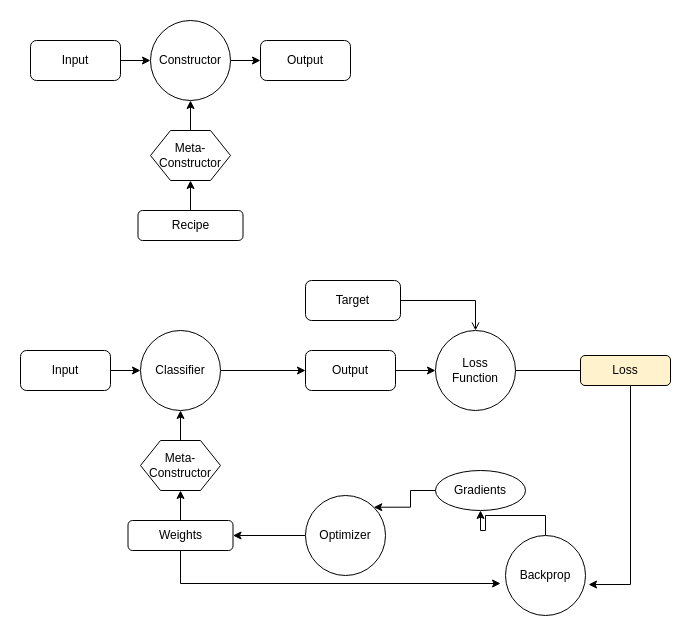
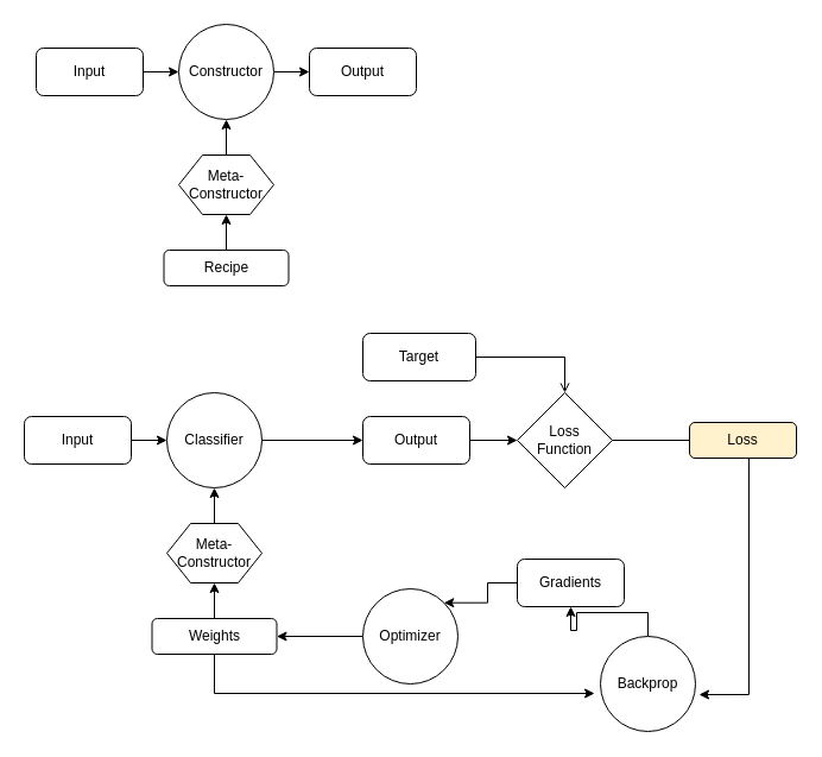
  <mxCell id="0" />
  <mxCell id="1" parent="0" />
  <mxCell id="2" value="" style="edgeStyle=orthogonalEdgeStyle;rounded=0;orthogonalLoop=1;jettySize=auto;html=1;" edge="1" parent="1" source="3" target="10"><mxGeometry relative="1" as="geometry" /></mxCell>
  <mxCell id="3" value="Constructor" style="ellipse;whiteSpace=wrap;html=1;aspect=fixed;" vertex="1" parent="1"><mxGeometry x="150" y="20" width="80" height="80" as="geometry" /></mxCell>
  <mxCell id="4" value="" style="edgeStyle=orthogonalEdgeStyle;rounded=0;orthogonalLoop=1;jettySize=auto;html=1;" edge="1" parent="1" source="5" target="7"><mxGeometry relative="1" as="geometry" /></mxCell>
  <mxCell id="5" value="Recipe" style="rounded=1;whiteSpace=wrap;html=1;" vertex="1" parent="1"><mxGeometry x="137.5" y="210" width="105" height="30" as="geometry" /></mxCell>
  <mxCell id="6" value="" style="edgeStyle=orthogonalEdgeStyle;rounded=0;orthogonalLoop=1;jettySize=auto;html=1;" edge="1" parent="1" source="7" target="3"><mxGeometry relative="1" as="geometry" /></mxCell>
  <mxCell id="7" value="Meta-Constructor" style="shape=hexagon;perimeter=hexagonPerimeter2;whiteSpace=wrap;html=1;" vertex="1" parent="1"><mxGeometry x="150" y="130" width="80" height="50" as="geometry" /></mxCell>
  <mxCell id="8" value="" style="edgeStyle=orthogonalEdgeStyle;rounded=0;orthogonalLoop=1;jettySize=auto;html=1;" edge="1" parent="1" source="9" target="3"><mxGeometry relative="1" as="geometry" /></mxCell>
  <mxCell id="9" value="Input" style="rounded=1;whiteSpace=wrap;html=1;" vertex="1" parent="1"><mxGeometry x="30" y="40" width="90" height="40" as="geometry" /></mxCell>
  <mxCell id="10" value="Output" style="rounded=1;whiteSpace=wrap;html=1;" vertex="1" parent="1"><mxGeometry x="260" y="40" width="90" height="40" as="geometry" /></mxCell>
  <mxCell id="11" value="" style="edgeStyle=orthogonalEdgeStyle;rounded=0;orthogonalLoop=1;jettySize=auto;html=1;" edge="1" parent="1" source="12" target="21"><mxGeometry relative="1" as="geometry" /></mxCell>
  <mxCell id="12" value="Classifier" style="ellipse;whiteSpace=wrap;html=1;aspect=fixed;" vertex="1" parent="1"><mxGeometry x="140" y="330" width="80" height="80" as="geometry" /></mxCell>
  <mxCell id="13" value="" style="edgeStyle=orthogonalEdgeStyle;rounded=0;orthogonalLoop=1;jettySize=auto;html=1;" edge="1" parent="1" source="15" target="17"><mxGeometry relative="1" as="geometry" /></mxCell>
  <mxCell id="14" value="" style="edgeStyle=orthogonalEdgeStyle;rounded=0;orthogonalLoop=1;jettySize=auto;html=1;entryX=-0.062;entryY=0.6;entryDx=0;entryDy=0;entryPerimeter=0;" edge="1" parent="1" source="15" target="27"><mxGeometry relative="1" as="geometry"><mxPoint x="180" y="630" as="targetPoint" /><Array as="points"><mxPoint x="180" y="583" /></Array></mxGeometry></mxCell>
  <mxCell id="15" value="Weights" style="rounded=1;whiteSpace=wrap;html=1;" vertex="1" parent="1"><mxGeometry x="127.5" y="520" width="105" height="30" as="geometry" /></mxCell>
  <mxCell id="16" value="" style="edgeStyle=orthogonalEdgeStyle;rounded=0;orthogonalLoop=1;jettySize=auto;html=1;" edge="1" parent="1" source="17" target="12"><mxGeometry relative="1" as="geometry" /></mxCell>
  <mxCell id="17" value="Meta-Constructor" style="shape=hexagon;perimeter=hexagonPerimeter2;whiteSpace=wrap;html=1;" vertex="1" parent="1"><mxGeometry x="140" y="440" width="80" height="50" as="geometry" /></mxCell>
  <mxCell id="18" value="" style="edgeStyle=orthogonalEdgeStyle;rounded=0;orthogonalLoop=1;jettySize=auto;html=1;" edge="1" parent="1" source="19" target="12"><mxGeometry relative="1" as="geometry" /></mxCell>
  <mxCell id="19" value="Input" style="rounded=1;whiteSpace=wrap;html=1;" vertex="1" parent="1"><mxGeometry x="20" y="350" width="90" height="40" as="geometry" /></mxCell>
  <mxCell id="20" value="" style="edgeStyle=orthogonalEdgeStyle;rounded=0;orthogonalLoop=1;jettySize=auto;html=1;" edge="1" parent="1" source="21" target="25"><mxGeometry relative="1" as="geometry" /></mxCell>
  <mxCell id="21" value="Output" style="rounded=1;whiteSpace=wrap;html=1;" vertex="1" parent="1"><mxGeometry x="305" y="350" width="90" height="40" as="geometry" /></mxCell>
  <mxCell id="22" value="" style="edgeStyle=orthogonalEdgeStyle;rounded=0;orthogonalLoop=1;jettySize=auto;html=1;entryX=0.5;entryY=0;entryDx=0;entryDy=0;endArrow=open;" edge="1" parent="1" source="23" target="25"><mxGeometry relative="1" as="geometry"><mxPoint x="480" y="300" as="targetPoint" /></mxGeometry></mxCell>
  <mxCell id="23" value="Target" style="rounded=1;whiteSpace=wrap;html=1;" vertex="1" parent="1"><mxGeometry x="305" y="280" width="95" height="40" as="geometry" /></mxCell>
  <mxCell id="24" value="" style="edgeStyle=orthogonalEdgeStyle;rounded=0;orthogonalLoop=1;jettySize=auto;html=1;" edge="1" parent="1" source="25"><mxGeometry relative="1" as="geometry"><mxPoint x="590" y="370" as="targetPoint" /></mxGeometry></mxCell>
- <mxCell id="25" value="Loss&lt;br&gt;Function&lt;br&gt;" style="ellipse;whiteSpace=wrap;html=1;aspect=fixed;" vertex="1" parent="1"><mxGeometry x="435" y="330" width="80" height="80" as="geometry" /></mxCell>
+ <mxCell id="25" value="Loss&lt;br&gt;Function&lt;br&gt;" style="rhombus;whiteSpace=wrap;html=1;aspect=fixed;" vertex="1" parent="1"><mxGeometry x="435" y="330" width="80" height="80" as="geometry" /></mxCell>
  <mxCell id="26" value="" style="edgeStyle=orthogonalEdgeStyle;rounded=0;orthogonalLoop=1;jettySize=auto;html=1;entryX=0.5;entryY=1;entryDx=0;entryDy=0;" edge="1" parent="1" source="27" target="31"><mxGeometry relative="1" as="geometry"><mxPoint x="480" y="455" as="targetPoint" /></mxGeometry></mxCell>
  <mxCell id="27" value="Backprop&lt;br&gt;" style="ellipse;whiteSpace=wrap;html=1;aspect=fixed;" vertex="1" parent="1"><mxGeometry x="505" y="535" width="80" height="80" as="geometry" /></mxCell>
  <mxCell id="28" value="" style="edgeStyle=orthogonalEdgeStyle;rounded=0;orthogonalLoop=1;jettySize=auto;html=1;" edge="1" parent="1" source="29" target="15"><mxGeometry relative="1" as="geometry" /></mxCell>
  <mxCell id="29" value="Optimizer&lt;br&gt;" style="ellipse;whiteSpace=wrap;html=1;aspect=fixed;" vertex="1" parent="1"><mxGeometry x="305" y="495" width="80" height="80" as="geometry" /></mxCell>
  <mxCell id="30" value="" style="edgeStyle=orthogonalEdgeStyle;rounded=0;orthogonalLoop=1;jettySize=auto;html=1;entryX=1;entryY=0;entryDx=0;entryDy=0;" edge="1" parent="1" source="31" target="29"><mxGeometry relative="1" as="geometry"><mxPoint x="380" y="490" as="targetPoint" /></mxGeometry></mxCell>
- <mxCell id="31" value="Gradients" style="ellipse;whiteSpace=wrap;html=1;" vertex="1" parent="1"><mxGeometry x="435" y="470" width="90" height="40" as="geometry" /></mxCell>
+ <mxCell id="31" value="Gradients" style="rounded=1;whiteSpace=wrap;html=1;" vertex="1" parent="1"><mxGeometry x="435" y="470" width="90" height="40" as="geometry" /></mxCell>
  <mxCell id="32" value="" style="edgeStyle=orthogonalEdgeStyle;rounded=0;orthogonalLoop=1;jettySize=auto;html=1;entryX=1.038;entryY=0.613;entryDx=0;entryDy=0;entryPerimeter=0;" edge="1" parent="1" source="33" target="27"><mxGeometry relative="1" as="geometry"><mxPoint x="635" y="465" as="targetPoint" /><Array as="points"><mxPoint x="630" y="584" /></Array></mxGeometry></mxCell>
  <mxCell id="33" value="Loss" style="rounded=1;whiteSpace=wrap;html=1;fillColor=#fff2cc;" vertex="1" parent="1"><mxGeometry x="580" y="355" width="90" height="30" as="geometry" /></mxCell>
